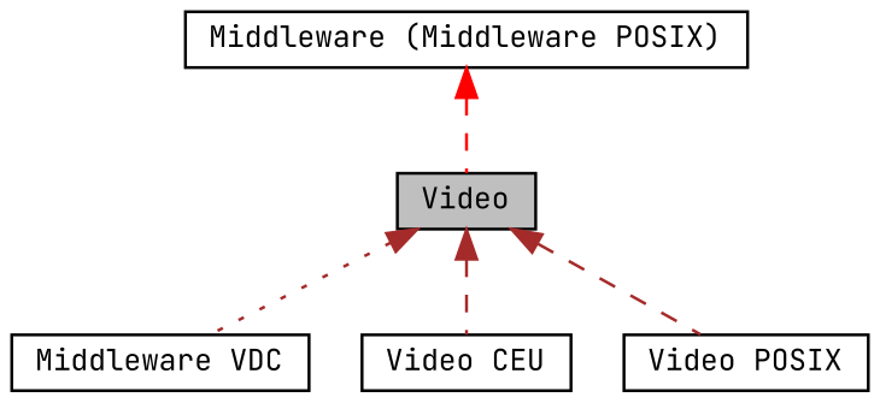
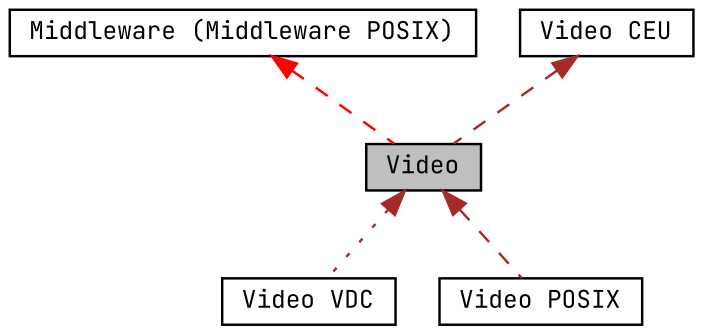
  digraph {
    fontname="JetBrains Mono"
    rankdir=TB
    node [color=black fillcolor=white fontname="JetBrains Mono" fontsize=10 shape=box style=filled]
    edge [color=brown dir=back fontname="JetBrains Mono" fontsize=10 labelfontname=Helvetica labelfontsize=10 shape=plaintext style=dashed]
    n1 [height=0.2 label="Middleware (Middleware POSIX)" width=0.4]
    n2 [fillcolor=grey75 fontcolor=black height=0.2 label=Video width=0.4]
-   n3 [height=0.2 label="Middleware VDC" width=0.4]
+   n3 [height=0.2 label="Video VDC" width=0.4]
    n4 [height=0.2 label="Video CEU" width=0.4]
    n5 [height=0.2 label="Video POSIX" width=0.4]
    n1 -> n2 [color=red]
    n2 -> n3 [style=dotted]
-   n2 -> n4
+   n4 -> n2
    n2 -> n5
  }
